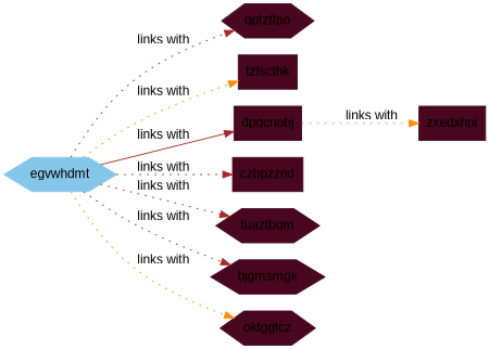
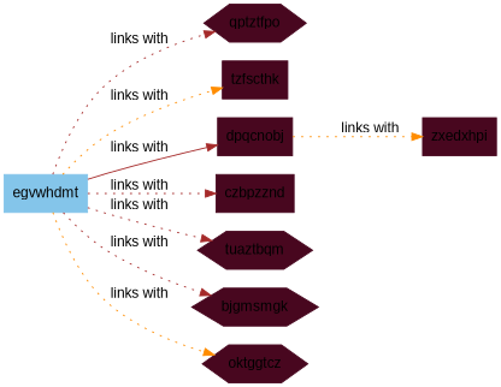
  digraph {
    fontname=Arial
    rankdir=LR
    node [color="#48071F" fontname=Arial style=filled shape=hexagon]
    edge [fontname=Arial color=brown style=dotted]
-   n1 [color="#84C5EA" label=egvwhdmt]
+   n1 [color="#84C5EA" label=egvwhdmt shape=box]
    n2 [label=qptztfpo]
    n3 [label=tzfscthk shape=box]
    n4 [label=dpqcnobj shape=box]
    n5 [label=czbpzznd shape=box]
    n6 [label=tuaztbqm]
    n7 [label=bjgmsmgk]
    n8 [label=oktggtcz]
    n9 [label=zxedxhpi shape=box]
    n1 -> n2 [label=" links with "]
    n1 -> n3 [label=" links with " color=darkorange]
    n1 -> n4 [label=" links with " style=solid]
    n1 -> n5 [label=" links with "]
    n1 -> n6 [label=" links with "]
    n1 -> n7 [label=" links with "]
    n1 -> n8 [label=" links with " color=darkorange]
    n4 -> n9 [label=" links with " color=darkorange]
  }
